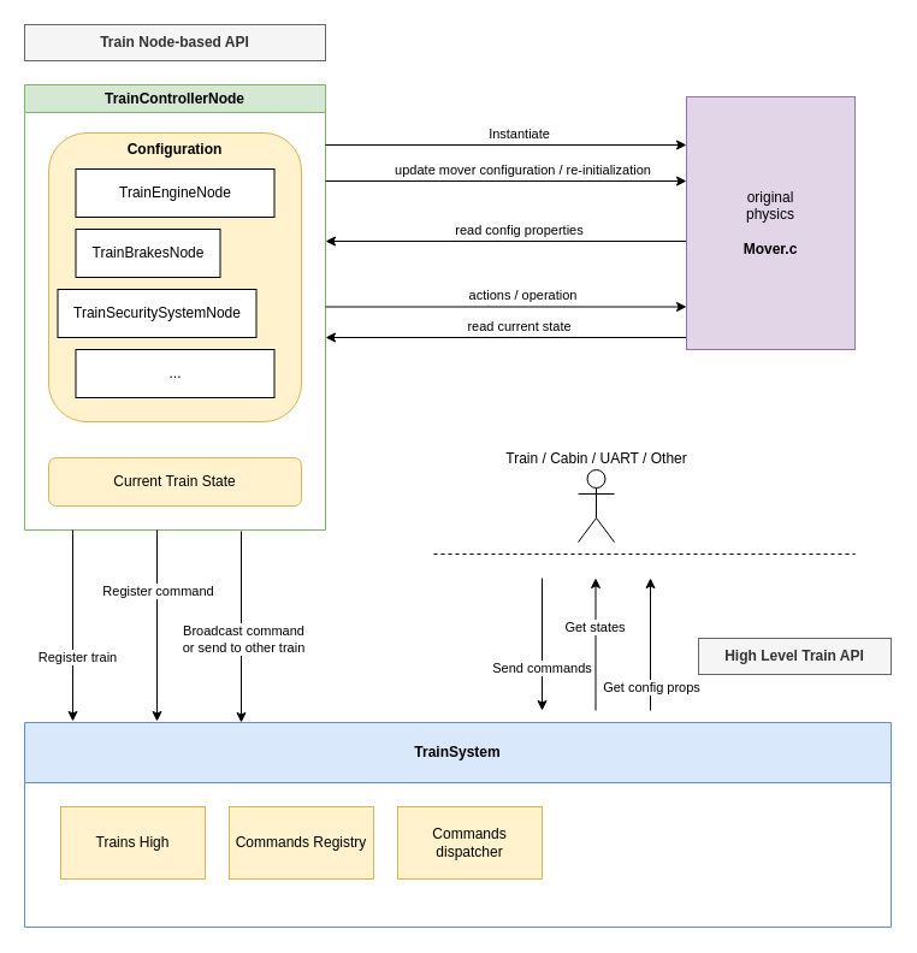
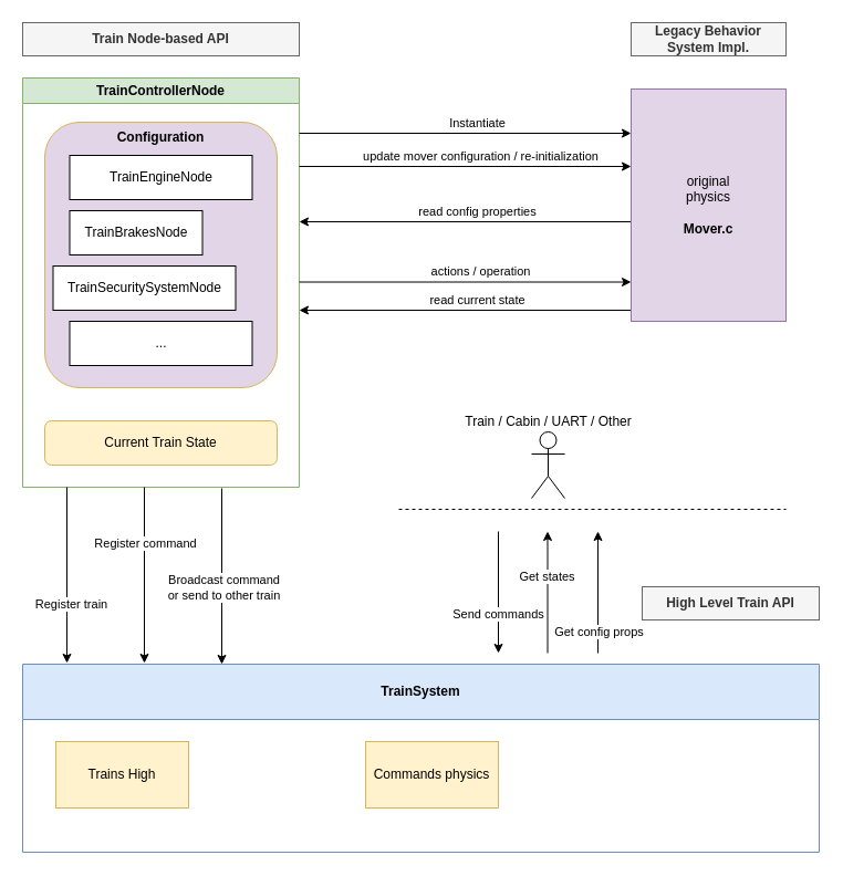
  <mxCell id="0" />
  <mxCell id="1" parent="0" />
  <mxCell id="2" value="TrainControllerNode" style="swimlane;whiteSpace=wrap;html=1;fillColor=#d5e8d4;strokeColor=#82b366;swimlaneFillColor=default;" vertex="1" parent="1"><mxGeometry x="20" y="70" width="250" height="370" as="geometry" /></mxCell>
  <mxCell id="3" value="Current Train State" style="rounded=1;whiteSpace=wrap;html=1;fillColor=#fff2cc;strokeColor=#d6b656;" vertex="1" parent="2"><mxGeometry x="20" y="310" width="210" height="40" as="geometry" /></mxCell>
- <mxCell id="4" value="&lt;b&gt;Configuration&lt;br&gt;&lt;/b&gt;" style="rounded=1;whiteSpace=wrap;html=1;fillColor=#fff2cc;strokeColor=#d6b656;verticalAlign=top;" vertex="1" parent="2"><mxGeometry x="20" y="40" width="210" height="240" as="geometry" /></mxCell>
+ <mxCell id="4" value="&lt;b&gt;Configuration&lt;br&gt;&lt;/b&gt;" style="rounded=1;whiteSpace=wrap;html=1;fillColor=#e1d5e7;strokeColor=#d6b656;verticalAlign=top;" vertex="1" parent="2"><mxGeometry x="20" y="40" width="210" height="240" as="geometry" /></mxCell>
  <mxCell id="5" value="TrainEngineNode" style="rounded=0;whiteSpace=wrap;html=1;" vertex="1" parent="2"><mxGeometry x="42.5" y="70" width="165" height="40" as="geometry" /></mxCell>
  <mxCell id="6" value="TrainBrakesNode" style="rounded=0;whiteSpace=wrap;html=1;" vertex="1" parent="2"><mxGeometry x="42.5" y="120" width="120" height="40" as="geometry" /></mxCell>
  <mxCell id="7" value="TrainSecuritySystemNode" style="rounded=0;whiteSpace=wrap;html=1;" vertex="1" parent="2"><mxGeometry x="27.5" y="170" width="165" height="40" as="geometry" /></mxCell>
  <mxCell id="8" value="..." style="rounded=0;whiteSpace=wrap;html=1;" vertex="1" parent="2"><mxGeometry x="42.5" y="220" width="165" height="40" as="geometry" /></mxCell>
  <mxCell id="9" value="" style="endArrow=classic;html=1;rounded=0;" edge="1" parent="1"><mxGeometry width="50" height="50" relative="1" as="geometry"><mxPoint x="270" y="150" as="sourcePoint" /><mxPoint x="570" y="150" as="targetPoint" /></mxGeometry></mxCell>
  <mxCell id="10" value="update mover configuration / re-initialization" style="edgeLabel;html=1;align=center;verticalAlign=middle;resizable=0;points=[];" vertex="1" connectable="0" parent="9"><mxGeometry x="0.087" y="-2" relative="1" as="geometry"><mxPoint y="-12" as="offset" /></mxGeometry></mxCell>
  <mxCell id="11" value="" style="endArrow=classic;html=1;rounded=0;exitX=1;exitY=0.25;exitDx=0;exitDy=0;" edge="1" parent="1"><mxGeometry width="50" height="50" relative="1" as="geometry"><mxPoint x="270" y="120" as="sourcePoint" /><mxPoint x="570" y="120" as="targetPoint" /></mxGeometry></mxCell>
  <mxCell id="12" value="Instantiate" style="edgeLabel;html=1;align=center;verticalAlign=middle;resizable=0;points=[];" vertex="1" connectable="0" parent="11"><mxGeometry x="0.213" y="-2" relative="1" as="geometry"><mxPoint x="-22" y="-12" as="offset" /></mxGeometry></mxCell>
  <mxCell id="13" value="" style="endArrow=classic;html=1;rounded=0;exitX=0;exitY=0.75;exitDx=0;exitDy=0;" edge="1" parent="1"><mxGeometry width="50" height="50" relative="1" as="geometry"><mxPoint x="570" y="280" as="sourcePoint" /><mxPoint x="270" y="280" as="targetPoint" /></mxGeometry></mxCell>
  <mxCell id="14" value="read current state" style="edgeLabel;html=1;align=center;verticalAlign=middle;resizable=0;points=[];" connectable="0" vertex="1" parent="13"><mxGeometry x="-0.053" y="-4" relative="1" as="geometry"><mxPoint x="2" y="-6" as="offset" /></mxGeometry></mxCell>
  <mxCell id="15" value="TrainSystem" style="swimlane;whiteSpace=wrap;html=1;fillColor=#dae8fc;strokeColor=#6c8ebf;swimlaneFillColor=default;startSize=50;" vertex="1" parent="1"><mxGeometry x="20" y="600" width="720" height="170" as="geometry" /></mxCell>
  <mxCell id="16" value="Trains High" style="rounded=0;whiteSpace=wrap;html=1;fillColor=#fff2cc;strokeColor=#d6b656;" vertex="1" parent="15"><mxGeometry x="30" y="70" width="120" height="60" as="geometry" /></mxCell>
- <mxCell id="17" value="Commands Registry" style="rounded=0;whiteSpace=wrap;html=1;fillColor=#fff2cc;strokeColor=#d6b656;" vertex="1" parent="15"><mxGeometry x="170" y="70" width="120" height="60" as="geometry" /></mxCell>
- <mxCell id="18" value="Commands dispatcher" style="rounded=0;whiteSpace=wrap;html=1;fillColor=#fff2cc;strokeColor=#d6b656;" vertex="1" parent="15"><mxGeometry x="310" y="70" width="120" height="60" as="geometry" /></mxCell>
+ <mxCell id="18" value="Commands physics" style="rounded=0;whiteSpace=wrap;html=1;fillColor=#fff2cc;strokeColor=#d6b656;" vertex="1" parent="15"><mxGeometry x="310" y="70" width="120" height="60" as="geometry" /></mxCell>
  <mxCell id="19" value="" style="endArrow=classic;html=1;rounded=0;entryX=0.125;entryY=-0.006;entryDx=0;entryDy=0;entryPerimeter=0;" edge="1" parent="1"><mxGeometry width="50" height="50" relative="1" as="geometry"><mxPoint x="130" y="440" as="sourcePoint" /><mxPoint x="130" y="599" as="targetPoint" /></mxGeometry></mxCell>
  <mxCell id="20" value="Register command" style="edgeLabel;html=1;align=center;verticalAlign=middle;resizable=0;points=[];" connectable="0" vertex="1" parent="19"><mxGeometry x="-0.27" y="1" relative="1" as="geometry"><mxPoint x="-1" y="-8" as="offset" /></mxGeometry></mxCell>
  <mxCell id="21" value="" style="endArrow=classic;html=1;rounded=0;entryX=0.125;entryY=-0.006;entryDx=0;entryDy=0;entryPerimeter=0;" edge="1" parent="1"><mxGeometry width="50" height="50" relative="1" as="geometry"><mxPoint x="60" y="440" as="sourcePoint" /><mxPoint x="60" y="598.98" as="targetPoint" /></mxGeometry></mxCell>
  <mxCell id="22" value="Register train" style="edgeLabel;html=1;align=center;verticalAlign=middle;resizable=0;points=[];" connectable="0" vertex="1" parent="21"><mxGeometry x="-0.27" y="1" relative="1" as="geometry"><mxPoint x="2" y="47" as="offset" /></mxGeometry></mxCell>
  <mxCell id="23" value="Train / Cabin / UART / Other" style="shape=umlActor;verticalLabelPosition=top;verticalAlign=bottom;html=1;outlineConnect=0;labelPosition=center;align=center;" vertex="1" parent="1"><mxGeometry x="480" y="390" width="30" height="60" as="geometry" /></mxCell>
  <mxCell id="24" value="" style="endArrow=classic;html=1;rounded=0;" edge="1" parent="1"><mxGeometry width="50" height="50" relative="1" as="geometry"><mxPoint x="450" y="480" as="sourcePoint" /><mxPoint x="450" y="590" as="targetPoint" /></mxGeometry></mxCell>
  <mxCell id="25" value="Send commands" style="edgeLabel;html=1;align=center;verticalAlign=middle;resizable=0;points=[];" connectable="0" vertex="1" parent="24"><mxGeometry x="0.345" y="-1" relative="1" as="geometry"><mxPoint as="offset" /></mxGeometry></mxCell>
  <mxCell id="26" value="" style="endArrow=none;html=1;rounded=0;startArrow=classic;startFill=1;endFill=0;" edge="1" parent="1"><mxGeometry width="50" height="50" relative="1" as="geometry"><mxPoint x="494.5" y="480" as="sourcePoint" /><mxPoint x="494.5" y="590" as="targetPoint" /></mxGeometry></mxCell>
  <mxCell id="27" value="Get states" style="edgeLabel;html=1;align=center;verticalAlign=middle;resizable=0;points=[];" connectable="0" vertex="1" parent="26"><mxGeometry x="0.345" y="-1" relative="1" as="geometry"><mxPoint y="-34" as="offset" /></mxGeometry></mxCell>
  <mxCell id="28" value="High Level Train API" style="text;html=1;align=center;verticalAlign=middle;whiteSpace=wrap;rounded=0;fontStyle=1;fillColor=#f5f5f5;fontColor=#333333;strokeColor=#666666;" vertex="1" parent="1"><mxGeometry x="580" y="530" width="160" height="30" as="geometry" /></mxCell>
  <mxCell id="29" value="" style="endArrow=classic;html=1;rounded=0;exitX=0;exitY=0.75;exitDx=0;exitDy=0;" edge="1" parent="1"><mxGeometry width="50" height="50" relative="1" as="geometry"><mxPoint x="570" y="200" as="sourcePoint" /><mxPoint x="270" y="200" as="targetPoint" /></mxGeometry></mxCell>
  <mxCell id="30" value="read config properties" style="edgeLabel;html=1;align=center;verticalAlign=middle;resizable=0;points=[];" connectable="0" vertex="1" parent="29"><mxGeometry x="-0.053" y="-4" relative="1" as="geometry"><mxPoint x="2" y="-6" as="offset" /></mxGeometry></mxCell>
  <mxCell id="31" value="" style="endArrow=none;html=1;rounded=0;startArrow=classic;startFill=1;endFill=0;" edge="1" parent="1"><mxGeometry width="50" height="50" relative="1" as="geometry"><mxPoint x="540" y="480" as="sourcePoint" /><mxPoint x="540" y="590" as="targetPoint" /></mxGeometry></mxCell>
  <mxCell id="32" value="Get config props" style="edgeLabel;html=1;align=center;verticalAlign=middle;resizable=0;points=[];" connectable="0" vertex="1" parent="31"><mxGeometry x="0.345" y="-1" relative="1" as="geometry"><mxPoint x="1" y="16" as="offset" /></mxGeometry></mxCell>
  <mxCell id="33" value="" style="endArrow=none;dashed=1;html=1;rounded=0;" edge="1" parent="1"><mxGeometry width="50" height="50" relative="1" as="geometry"><mxPoint x="360" y="460" as="sourcePoint" /><mxPoint x="710" y="460" as="targetPoint" /></mxGeometry></mxCell>
  <mxCell id="34" value="Train Node-based API" style="text;html=1;align=center;verticalAlign=middle;whiteSpace=wrap;rounded=0;fontStyle=1;fillColor=#f5f5f5;fontColor=#333333;strokeColor=#666666;" vertex="1" parent="1"><mxGeometry x="20" y="20" width="250" height="30" as="geometry" /></mxCell>
+ <mxCell id="35" value="Legacy Behavior System Impl." style="text;html=1;align=center;verticalAlign=middle;whiteSpace=wrap;rounded=0;fontStyle=1;fillColor=#f5f5f5;fontColor=#333333;strokeColor=#666666;" vertex="1" parent="1"><mxGeometry x="570" y="20" width="140" height="30" as="geometry" /></mxCell>
  <mxCell id="36" value="&lt;div&gt;original&lt;/div&gt;&lt;div&gt;physics&lt;/div&gt;&lt;div&gt;&lt;br&gt;&lt;/div&gt;&lt;div&gt;&lt;b&gt;Mover.c&lt;/b&gt;&lt;br&gt;&lt;/div&gt;" style="rounded=0;whiteSpace=wrap;html=1;fillColor=#e1d5e7;strokeColor=#9673a6;" vertex="1" parent="1"><mxGeometry x="570" y="80" width="140" height="210" as="geometry" /></mxCell>
  <mxCell id="37" value="" style="endArrow=classic;html=1;rounded=0;" edge="1" parent="1"><mxGeometry width="50" height="50" relative="1" as="geometry"><mxPoint x="270" y="254.5" as="sourcePoint" /><mxPoint x="570" y="254.5" as="targetPoint" /></mxGeometry></mxCell>
  <mxCell id="38" value="actions / operation" style="edgeLabel;html=1;align=center;verticalAlign=middle;resizable=0;points=[];" connectable="0" vertex="1" parent="37"><mxGeometry x="0.087" y="-2" relative="1" as="geometry"><mxPoint y="-12" as="offset" /></mxGeometry></mxCell>
  <mxCell id="39" value="" style="endArrow=classic;html=1;rounded=0;entryX=0.125;entryY=-0.006;entryDx=0;entryDy=0;entryPerimeter=0;" edge="1" parent="1"><mxGeometry width="50" height="50" relative="1" as="geometry"><mxPoint x="200" y="441" as="sourcePoint" /><mxPoint x="200" y="600" as="targetPoint" /></mxGeometry></mxCell>
  <mxCell id="40" value="Broadcast command&lt;br&gt;or send to other train" style="edgeLabel;html=1;align=center;verticalAlign=middle;resizable=0;points=[];" connectable="0" vertex="1" parent="39"><mxGeometry x="-0.27" y="1" relative="1" as="geometry"><mxPoint y="31" as="offset" /></mxGeometry></mxCell>
